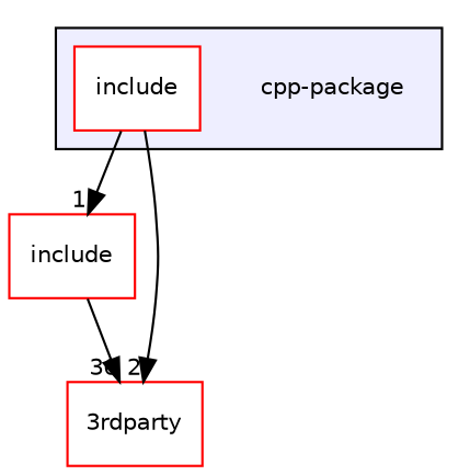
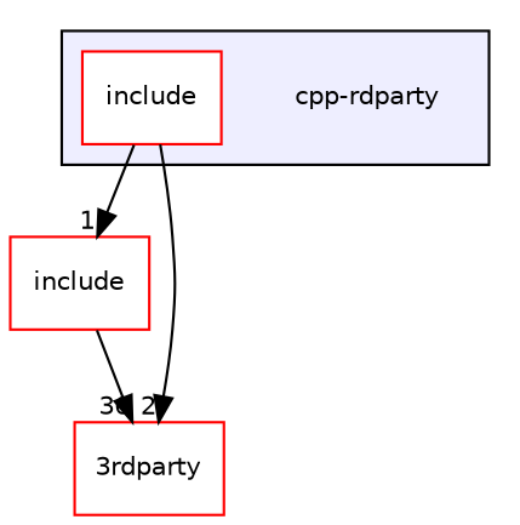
  digraph {
    compound=true
    node [fontname=Helvetica fontsize=10 shape=box color=red fillcolor=white style=filled]
    edge [labeldistance=1.5 labelfontname=Helvetica labelfontsize=10]
-   n1 [label="cpp-package" shape=plaintext color="" fillcolor="" style=""]
+   n1 [label="cpp-rdparty" shape=plaintext color="" fillcolor="" style=""]
    n2 [label=include]
    n3 [label=include]
    n4 [label="3rdparty"]
    subgraph cluster_1 {
      bgcolor="#eeeeff"
      pencolor=black
      n1
      n2
    }
    n2 -> n3 [headlabel=1]
    n2 -> n4 [headlabel=2]
    n3 -> n4 [headlabel=36]
  }
